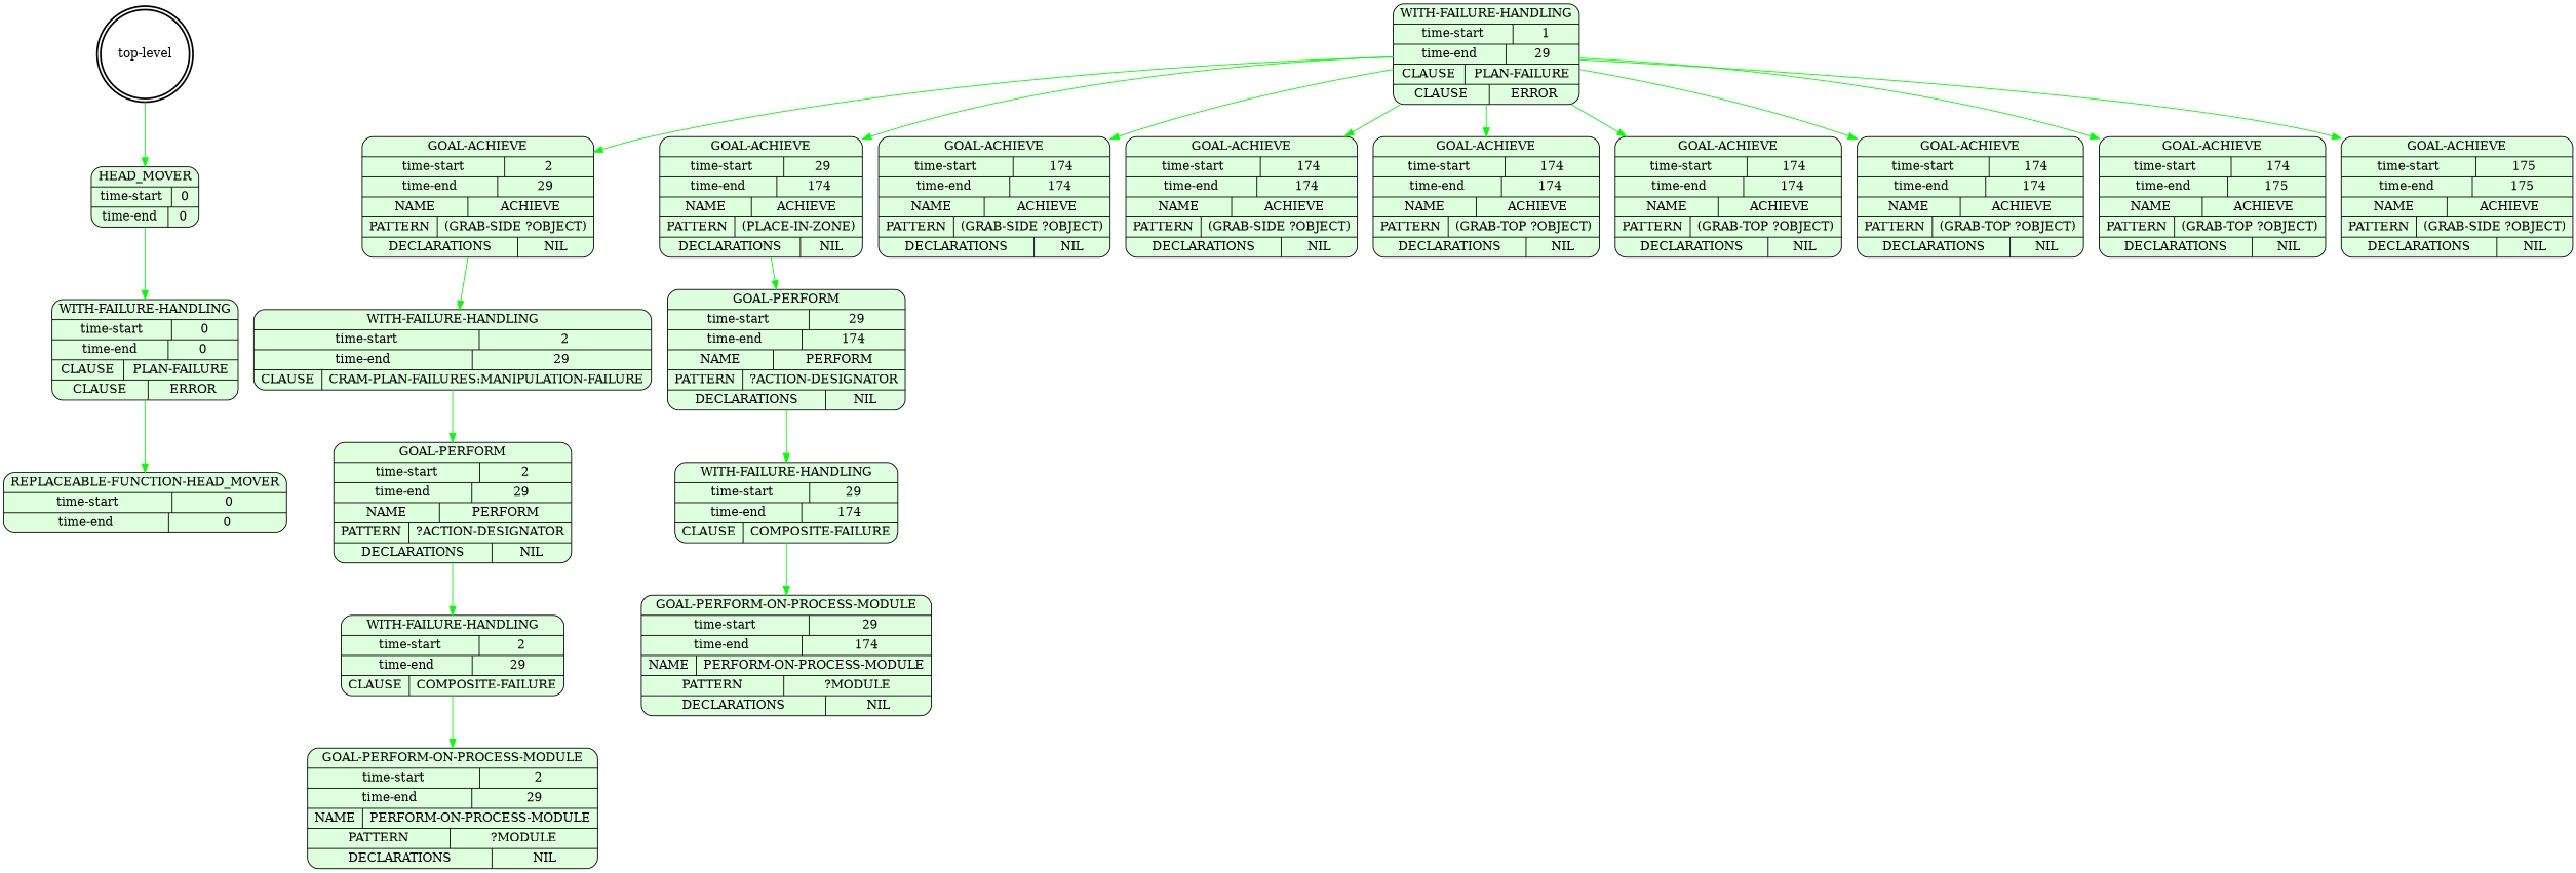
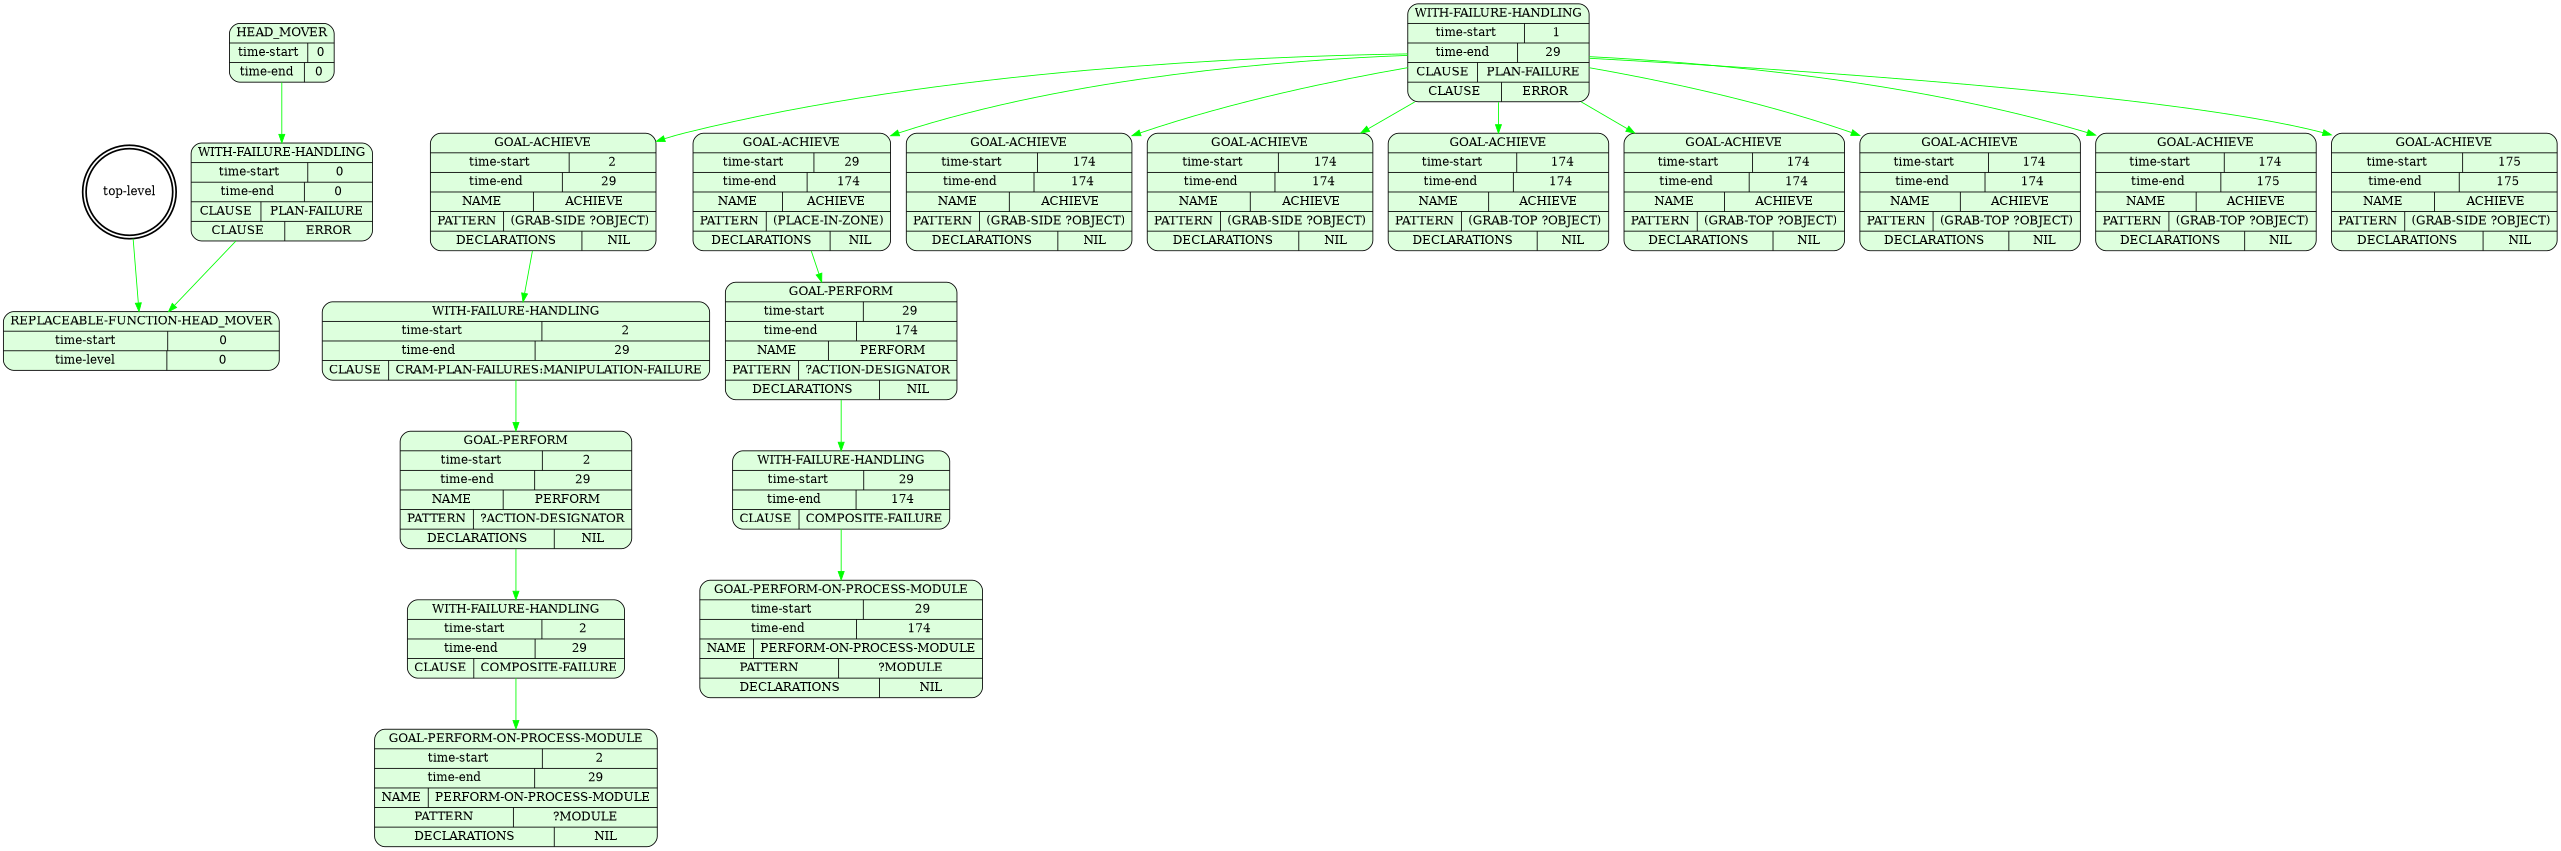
  digraph {
    node [shape=Mrecord style=filled fillcolor="#ddffdd"]
    edge [color=green]
    n1 [label="top-level" shape=doublecircle style=bold fillcolor=""]
    n2 [label="{HEAD_MOVER|{time-start | 0}|{time-end | 0}}"]
    n3 [label="{WITH-FAILURE-HANDLING|{time-start | 0}|{time-end | 0}|{CLAUSE | PLAN-FAILURE}|{CLAUSE | ERROR}}"]
-   n4 [label="{REPLACEABLE-FUNCTION-HEAD_MOVER|{time-start | 0}|{time-end | 0}}"]
+   n4 [label="{REPLACEABLE-FUNCTION-HEAD_MOVER|{time-start | 0}|{time-level | 0}}"]
    n5 [label="{WITH-FAILURE-HANDLING|{time-start | 1}|{time-end | 29}|{CLAUSE | PLAN-FAILURE}|{CLAUSE | ERROR}}"]
    n6 [label="{GOAL-ACHIEVE|{time-start | 2}|{time-end | 29}|{NAME | ACHIEVE}|{PATTERN | (GRAB-SIDE ?OBJECT)}|{DECLARATIONS | NIL}}"]
    n7 [label="{GOAL-ACHIEVE|{time-start | 29}|{time-end | 174}|{NAME | ACHIEVE}|{PATTERN | (PLACE-IN-ZONE)}|{DECLARATIONS | NIL}}"]
    n8 [label="{GOAL-ACHIEVE|{time-start | 174}|{time-end | 174}|{NAME | ACHIEVE}|{PATTERN | (GRAB-SIDE ?OBJECT)}|{DECLARATIONS | NIL}}"]
    n9 [label="{GOAL-ACHIEVE|{time-start | 174}|{time-end | 174}|{NAME | ACHIEVE}|{PATTERN | (GRAB-SIDE ?OBJECT)}|{DECLARATIONS | NIL}}"]
    n10 [label="{GOAL-ACHIEVE|{time-start | 174}|{time-end | 174}|{NAME | ACHIEVE}|{PATTERN | (GRAB-TOP ?OBJECT)}|{DECLARATIONS | NIL}}"]
    n11 [label="{GOAL-ACHIEVE|{time-start | 174}|{time-end | 174}|{NAME | ACHIEVE}|{PATTERN | (GRAB-TOP ?OBJECT)}|{DECLARATIONS | NIL}}"]
    n12 [label="{GOAL-ACHIEVE|{time-start | 174}|{time-end | 174}|{NAME | ACHIEVE}|{PATTERN | (GRAB-TOP ?OBJECT)}|{DECLARATIONS | NIL}}"]
    n13 [label="{GOAL-ACHIEVE|{time-start | 174}|{time-end | 175}|{NAME | ACHIEVE}|{PATTERN | (GRAB-TOP ?OBJECT)}|{DECLARATIONS | NIL}}"]
    n14 [label="{GOAL-ACHIEVE|{time-start | 175}|{time-end | 175}|{NAME | ACHIEVE}|{PATTERN | (GRAB-SIDE ?OBJECT)}|{DECLARATIONS | NIL}}"]
    n15 [label="{WITH-FAILURE-HANDLING|{time-start | 2}|{time-end | 29}|{CLAUSE | CRAM-PLAN-FAILURES:MANIPULATION-FAILURE}}"]
    n16 [label="{GOAL-PERFORM|{time-start | 29}|{time-end | 174}|{NAME | PERFORM}|{PATTERN | ?ACTION-DESIGNATOR}|{DECLARATIONS | NIL}}"]
    n17 [label="{GOAL-PERFORM|{time-start | 2}|{time-end | 29}|{NAME | PERFORM}|{PATTERN | ?ACTION-DESIGNATOR}|{DECLARATIONS | NIL}}"]
    n18 [label="{WITH-FAILURE-HANDLING|{time-start | 2}|{time-end | 29}|{CLAUSE | COMPOSITE-FAILURE}}"]
    n19 [label="{GOAL-PERFORM-ON-PROCESS-MODULE|{time-start | 2}|{time-end | 29}|{NAME | PERFORM-ON-PROCESS-MODULE}|{PATTERN | ?MODULE}|{DECLARATIONS | NIL}}"]
    n20 [label="{WITH-FAILURE-HANDLING|{time-start | 29}|{time-end | 174}|{CLAUSE | COMPOSITE-FAILURE}}"]
    n21 [label="{GOAL-PERFORM-ON-PROCESS-MODULE|{time-start | 29}|{time-end | 174}|{NAME | PERFORM-ON-PROCESS-MODULE}|{PATTERN | ?MODULE}|{DECLARATIONS | NIL}}"]
-   n1 -> n2
+   n1 -> n4
    n2 -> n3
    n3 -> n4
    n5 -> n6
    n5 -> n7
    n5 -> n8
    n5 -> n9
    n5 -> n10
    n5 -> n11
    n5 -> n12
    n5 -> n13
    n5 -> n14
    n6 -> n15
    n7 -> n16
    n15 -> n17
    n16 -> n20
    n17 -> n18
    n18 -> n19
    n20 -> n21
  }
